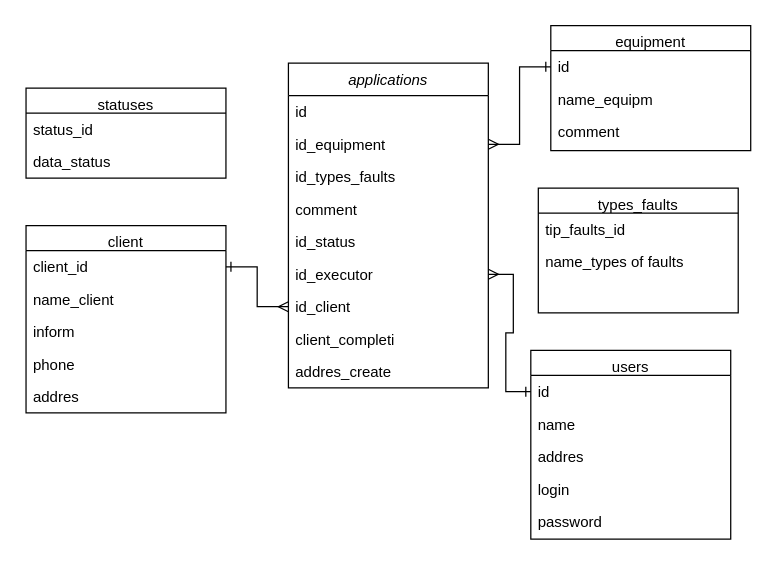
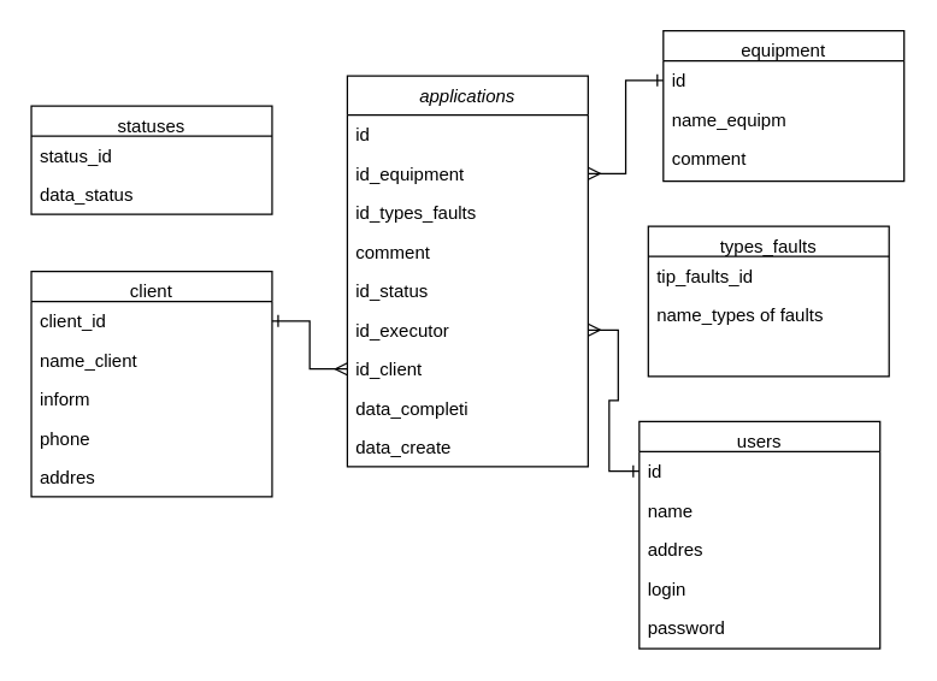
  <mxCell id="0" />
  <mxCell id="1" parent="0" />
  <mxCell id="2" value="applications" style="swimlane;fontStyle=2;align=center;verticalAlign=top;childLayout=stackLayout;horizontal=1;startSize=26;horizontalStack=0;resizeParent=1;resizeLast=0;collapsible=1;marginBottom=0;rounded=0;shadow=0;strokeWidth=1;" parent="1" vertex="1"><mxGeometry x="230" y="50" width="160" height="260" as="geometry"><mxRectangle x="230" y="140" width="160" height="26" as="alternateBounds" /></mxGeometry></mxCell>
  <mxCell id="3" value="id" style="text;align=left;verticalAlign=top;spacingLeft=4;spacingRight=4;overflow=hidden;rotatable=0;points=[[0,0.5],[1,0.5]];portConstraint=eastwest;" parent="2" vertex="1"><mxGeometry y="26" width="160" height="26" as="geometry" /></mxCell>
  <mxCell id="4" value="id_equipment" style="text;align=left;verticalAlign=top;spacingLeft=4;spacingRight=4;overflow=hidden;rotatable=0;points=[[0,0.5],[1,0.5]];portConstraint=eastwest;rounded=0;shadow=0;html=0;" parent="2" vertex="1"><mxGeometry y="52" width="160" height="26" as="geometry" /></mxCell>
  <mxCell id="5" value="id_types_faults" style="text;align=left;verticalAlign=top;spacingLeft=4;spacingRight=4;overflow=hidden;rotatable=0;points=[[0,0.5],[1,0.5]];portConstraint=eastwest;rounded=0;shadow=0;html=0;" vertex="1" parent="2"><mxGeometry y="78" width="160" height="26" as="geometry" /></mxCell>
  <mxCell id="6" value="comment" style="text;align=left;verticalAlign=top;spacingLeft=4;spacingRight=4;overflow=hidden;rotatable=0;points=[[0,0.5],[1,0.5]];portConstraint=eastwest;rounded=0;shadow=0;html=0;" vertex="1" parent="2"><mxGeometry y="104" width="160" height="26" as="geometry" /></mxCell>
  <mxCell id="7" value="id_status" style="text;align=left;verticalAlign=top;spacingLeft=4;spacingRight=4;overflow=hidden;rotatable=0;points=[[0,0.5],[1,0.5]];portConstraint=eastwest;rounded=0;shadow=0;html=0;" vertex="1" parent="2"><mxGeometry y="130" width="160" height="26" as="geometry" /></mxCell>
  <mxCell id="8" value="id_executor" style="text;align=left;verticalAlign=top;spacingLeft=4;spacingRight=4;overflow=hidden;rotatable=0;points=[[0,0.5],[1,0.5]];portConstraint=eastwest;rounded=0;shadow=0;html=0;" vertex="1" parent="2"><mxGeometry y="156" width="160" height="26" as="geometry" /></mxCell>
  <mxCell id="9" value="id_client" style="text;align=left;verticalAlign=top;spacingLeft=4;spacingRight=4;overflow=hidden;rotatable=0;points=[[0,0.5],[1,0.5]];portConstraint=eastwest;rounded=0;shadow=0;html=0;" vertex="1" parent="2"><mxGeometry y="182" width="160" height="26" as="geometry" /></mxCell>
- <mxCell id="10" value="client_completi" style="text;align=left;verticalAlign=top;spacingLeft=4;spacingRight=4;overflow=hidden;rotatable=0;points=[[0,0.5],[1,0.5]];portConstraint=eastwest;rounded=0;shadow=0;html=0;" vertex="1" parent="2"><mxGeometry y="208" width="160" height="26" as="geometry" /></mxCell>
- <mxCell id="11" value="addres_create" style="text;align=left;verticalAlign=top;spacingLeft=4;spacingRight=4;overflow=hidden;rotatable=0;points=[[0,0.5],[1,0.5]];portConstraint=eastwest;rounded=0;shadow=0;html=0;" parent="2" vertex="1"><mxGeometry y="234" width="160" height="26" as="geometry" /></mxCell>
+ <mxCell id="10" value="data_completi" style="text;align=left;verticalAlign=top;spacingLeft=4;spacingRight=4;overflow=hidden;rotatable=0;points=[[0,0.5],[1,0.5]];portConstraint=eastwest;rounded=0;shadow=0;html=0;" vertex="1" parent="2"><mxGeometry y="208" width="160" height="26" as="geometry" /></mxCell>
+ <mxCell id="11" value="data_create" style="text;align=left;verticalAlign=top;spacingLeft=4;spacingRight=4;overflow=hidden;rotatable=0;points=[[0,0.5],[1,0.5]];portConstraint=eastwest;rounded=0;shadow=0;html=0;" parent="2" vertex="1"><mxGeometry y="234" width="160" height="26" as="geometry" /></mxCell>
  <mxCell id="12" value="users" style="swimlane;fontStyle=0;align=center;verticalAlign=top;childLayout=stackLayout;horizontal=1;startSize=20;horizontalStack=0;resizeParent=1;resizeLast=0;collapsible=1;marginBottom=0;rounded=0;shadow=0;strokeWidth=1;" parent="1" vertex="1"><mxGeometry x="424" y="280" width="160" height="151" as="geometry"><mxRectangle x="550" y="140" width="160" height="26" as="alternateBounds" /></mxGeometry></mxCell>
  <mxCell id="13" value="id" style="text;align=left;verticalAlign=top;spacingLeft=4;spacingRight=4;overflow=hidden;rotatable=0;points=[[0,0.5],[1,0.5]];portConstraint=eastwest;" parent="12" vertex="1"><mxGeometry y="20" width="160" height="26" as="geometry" /></mxCell>
  <mxCell id="14" value="name" style="text;align=left;verticalAlign=top;spacingLeft=4;spacingRight=4;overflow=hidden;rotatable=0;points=[[0,0.5],[1,0.5]];portConstraint=eastwest;rounded=0;shadow=0;html=0;" parent="12" vertex="1"><mxGeometry y="46" width="160" height="26" as="geometry" /></mxCell>
  <mxCell id="15" value="addres" style="text;align=left;verticalAlign=top;spacingLeft=4;spacingRight=4;overflow=hidden;rotatable=0;points=[[0,0.5],[1,0.5]];portConstraint=eastwest;rounded=0;shadow=0;html=0;" vertex="1" parent="12"><mxGeometry y="72" width="160" height="26" as="geometry" /></mxCell>
  <mxCell id="16" value="login" style="text;align=left;verticalAlign=top;spacingLeft=4;spacingRight=4;overflow=hidden;rotatable=0;points=[[0,0.5],[1,0.5]];portConstraint=eastwest;rounded=0;shadow=0;html=0;" vertex="1" parent="12"><mxGeometry y="98" width="160" height="26" as="geometry" /></mxCell>
  <mxCell id="17" value="password" style="text;align=left;verticalAlign=top;spacingLeft=4;spacingRight=4;overflow=hidden;rotatable=0;points=[[0,0.5],[1,0.5]];portConstraint=eastwest;rounded=0;shadow=0;html=0;" vertex="1" parent="12"><mxGeometry y="124" width="160" height="26" as="geometry" /></mxCell>
  <mxCell id="18" style="edgeStyle=orthogonalEdgeStyle;rounded=0;orthogonalLoop=1;jettySize=auto;html=1;entryX=1;entryY=0.5;entryDx=0;entryDy=0;endArrow=ERmany;endFill=0;startArrow=ERone;startFill=0;" edge="1" parent="1" source="13" target="8"><mxGeometry relative="1" as="geometry" /></mxCell>
  <mxCell id="19" value="equipment" style="swimlane;fontStyle=0;align=center;verticalAlign=top;childLayout=stackLayout;horizontal=1;startSize=20;horizontalStack=0;resizeParent=1;resizeLast=0;collapsible=1;marginBottom=0;rounded=0;shadow=0;strokeWidth=1;" vertex="1" parent="1"><mxGeometry x="440" y="20" width="160" height="100" as="geometry"><mxRectangle x="450" y="110" width="160" height="26" as="alternateBounds" /></mxGeometry></mxCell>
  <mxCell id="20" value="id" style="text;align=left;verticalAlign=top;spacingLeft=4;spacingRight=4;overflow=hidden;rotatable=0;points=[[0,0.5],[1,0.5]];portConstraint=eastwest;" vertex="1" parent="19"><mxGeometry y="20" width="160" height="26" as="geometry" /></mxCell>
  <mxCell id="21" value="name_equipm" style="text;align=left;verticalAlign=top;spacingLeft=4;spacingRight=4;overflow=hidden;rotatable=0;points=[[0,0.5],[1,0.5]];portConstraint=eastwest;rounded=0;shadow=0;html=0;" vertex="1" parent="19"><mxGeometry y="46" width="160" height="26" as="geometry" /></mxCell>
  <mxCell id="22" value="comment" style="text;align=left;verticalAlign=top;spacingLeft=4;spacingRight=4;overflow=hidden;rotatable=0;points=[[0,0.5],[1,0.5]];portConstraint=eastwest;rounded=0;shadow=0;html=0;" vertex="1" parent="19"><mxGeometry y="72" width="160" height="26" as="geometry" /></mxCell>
  <mxCell id="23" value="client" style="swimlane;fontStyle=0;align=center;verticalAlign=top;childLayout=stackLayout;horizontal=1;startSize=20;horizontalStack=0;resizeParent=1;resizeLast=0;collapsible=1;marginBottom=0;rounded=0;shadow=0;strokeWidth=1;absoluteArcSize=0;metaEdit=0;" vertex="1" parent="1"><mxGeometry x="20" y="180" width="160" height="150" as="geometry"><mxRectangle x="450" y="110" width="160" height="26" as="alternateBounds" /></mxGeometry></mxCell>
  <mxCell id="24" value="client_id" style="text;align=left;verticalAlign=top;spacingLeft=4;spacingRight=4;overflow=hidden;rotatable=0;points=[[0,0.5],[1,0.5]];portConstraint=eastwest;absoluteArcSize=0;metaEdit=0;" vertex="1" parent="23"><mxGeometry y="20" width="160" height="26" as="geometry" /></mxCell>
  <mxCell id="25" value="name_client" style="text;align=left;verticalAlign=top;spacingLeft=4;spacingRight=4;overflow=hidden;rotatable=0;points=[[0,0.5],[1,0.5]];portConstraint=eastwest;rounded=0;shadow=0;html=0;absoluteArcSize=0;metaEdit=0;" vertex="1" parent="23"><mxGeometry y="46" width="160" height="26" as="geometry" /></mxCell>
  <mxCell id="26" value="inform" style="text;align=left;verticalAlign=top;spacingLeft=4;spacingRight=4;overflow=hidden;rotatable=0;points=[[0,0.5],[1,0.5]];portConstraint=eastwest;rounded=0;shadow=0;html=0;absoluteArcSize=0;metaEdit=0;" vertex="1" parent="23"><mxGeometry y="72" width="160" height="26" as="geometry" /></mxCell>
  <mxCell id="27" value="phone" style="text;align=left;verticalAlign=top;spacingLeft=4;spacingRight=4;overflow=hidden;rotatable=0;points=[[0,0.5],[1,0.5]];portConstraint=eastwest;rounded=0;shadow=0;html=0;absoluteArcSize=0;metaEdit=0;" vertex="1" parent="23"><mxGeometry y="98" width="160" height="26" as="geometry" /></mxCell>
  <mxCell id="28" value="addres" style="text;align=left;verticalAlign=top;spacingLeft=4;spacingRight=4;overflow=hidden;rotatable=0;points=[[0,0.5],[1,0.5]];portConstraint=eastwest;rounded=0;shadow=0;html=0;absoluteArcSize=0;metaEdit=0;" vertex="1" parent="23"><mxGeometry y="124" width="160" height="26" as="geometry" /></mxCell>
  <mxCell id="29" value="types_faults" style="swimlane;fontStyle=0;align=center;verticalAlign=top;childLayout=stackLayout;horizontal=1;startSize=20;horizontalStack=0;resizeParent=1;resizeLast=0;collapsible=1;marginBottom=0;rounded=0;shadow=0;strokeWidth=1;" vertex="1" parent="1"><mxGeometry x="430" y="150" width="160" height="100" as="geometry"><mxRectangle x="450" y="110" width="160" height="26" as="alternateBounds" /></mxGeometry></mxCell>
  <mxCell id="30" value="tip_faults_id" style="text;align=left;verticalAlign=top;spacingLeft=4;spacingRight=4;overflow=hidden;rotatable=0;points=[[0,0.5],[1,0.5]];portConstraint=eastwest;" vertex="1" parent="29"><mxGeometry y="20" width="160" height="26" as="geometry" /></mxCell>
  <mxCell id="31" value="name_types of faults" style="text;align=left;verticalAlign=top;spacingLeft=4;spacingRight=4;overflow=hidden;rotatable=0;points=[[0,0.5],[1,0.5]];portConstraint=eastwest;rounded=0;shadow=0;html=0;" vertex="1" parent="29"><mxGeometry y="46" width="160" height="26" as="geometry" /></mxCell>
  <mxCell id="32" style="edgeStyle=orthogonalEdgeStyle;rounded=0;orthogonalLoop=1;jettySize=auto;html=1;endArrow=ERmany;endFill=0;startArrow=ERone;startFill=0;" edge="1" parent="1" source="20" target="4"><mxGeometry relative="1" as="geometry"><mxPoint x="470" y="283" as="sourcePoint" /><mxPoint x="370" y="281" as="targetPoint" /></mxGeometry></mxCell>
  <mxCell id="33" style="edgeStyle=orthogonalEdgeStyle;rounded=0;orthogonalLoop=1;jettySize=auto;html=1;endArrow=ERmany;endFill=0;startArrow=ERone;startFill=0;" edge="1" parent="1" source="24" target="9"><mxGeometry relative="1" as="geometry"><mxPoint x="154" y="332" as="sourcePoint" /><mxPoint x="90" y="290" as="targetPoint" /></mxGeometry></mxCell>
  <mxCell id="34" value="statuses" style="swimlane;fontStyle=0;align=center;verticalAlign=top;childLayout=stackLayout;horizontal=1;startSize=20;horizontalStack=0;resizeParent=1;resizeLast=0;collapsible=1;marginBottom=0;rounded=0;shadow=0;strokeWidth=1;" vertex="1" parent="1"><mxGeometry x="20" y="70" width="160" height="72" as="geometry"><mxRectangle x="450" y="110" width="160" height="26" as="alternateBounds" /></mxGeometry></mxCell>
  <mxCell id="35" value="status_id" style="text;align=left;verticalAlign=top;spacingLeft=4;spacingRight=4;overflow=hidden;rotatable=0;points=[[0,0.5],[1,0.5]];portConstraint=eastwest;" vertex="1" parent="34"><mxGeometry y="20" width="160" height="26" as="geometry" /></mxCell>
  <mxCell id="36" value="data_status" style="text;align=left;verticalAlign=top;spacingLeft=4;spacingRight=4;overflow=hidden;rotatable=0;points=[[0,0.5],[1,0.5]];portConstraint=eastwest;rounded=0;shadow=0;html=0;" vertex="1" parent="34"><mxGeometry y="46" width="160" height="26" as="geometry" /></mxCell>
